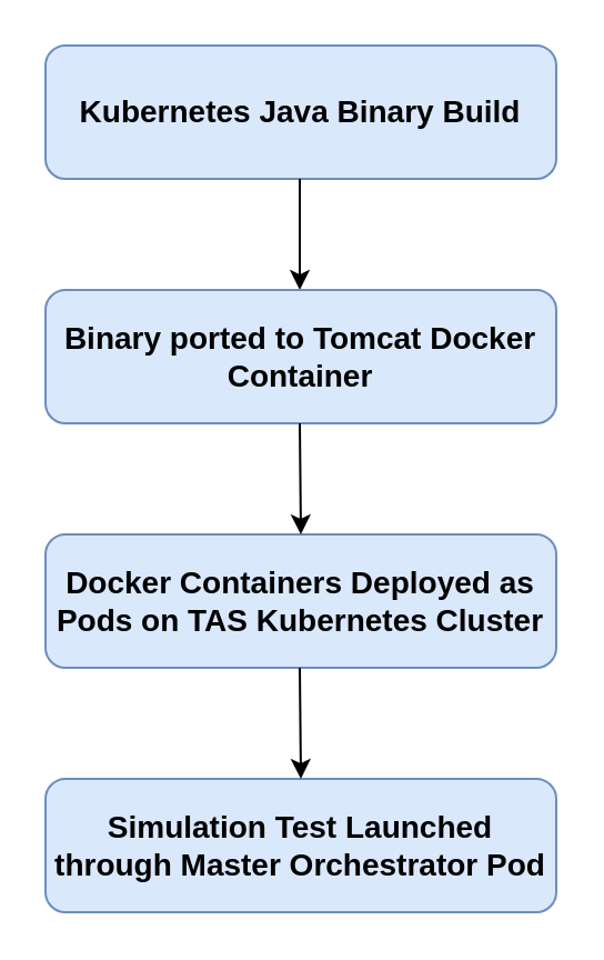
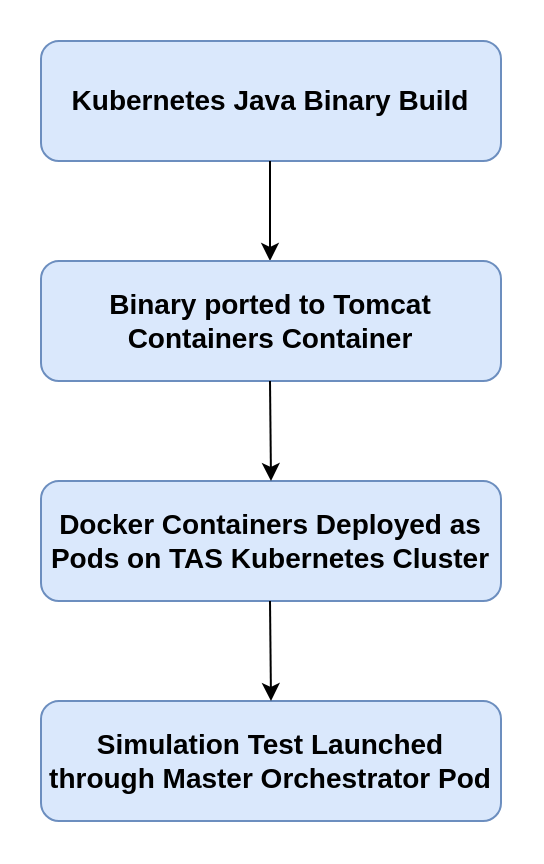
  <mxCell id="0" />
  <mxCell id="1" parent="0" />
  <mxCell id="2" value="&lt;font style=&quot;font-size: 14px;&quot;&gt;&lt;b&gt;Kubernetes Java Binary Build&lt;/b&gt;&lt;/font&gt;" style="rounded=1;whiteSpace=wrap;html=1;fillColor=#dae8fc;strokeColor=#6c8ebf;" vertex="1" parent="1"><mxGeometry x="20" y="20" width="230" height="60" as="geometry" /></mxCell>
  <mxCell id="3" value="" style="endArrow=classic;html=1;rounded=0;" edge="1" parent="1"><mxGeometry width="50" height="50" relative="1" as="geometry"><mxPoint x="134.5" y="80" as="sourcePoint" /><mxPoint x="134.5" y="130" as="targetPoint" /></mxGeometry></mxCell>
- <mxCell id="4" value="&lt;font style=&quot;font-size: 14px;&quot;&gt;&lt;b&gt;Binary ported to Tomcat Docker Container&lt;/b&gt;&lt;/font&gt;" style="rounded=1;whiteSpace=wrap;html=1;fillColor=#dae8fc;strokeColor=#6c8ebf;" vertex="1" parent="1"><mxGeometry x="20" y="130" width="230" height="60" as="geometry" /></mxCell>
+ <mxCell id="4" value="&lt;font style=&quot;font-size: 14px;&quot;&gt;&lt;b&gt;Binary ported to Tomcat Containers Container&lt;/b&gt;&lt;/font&gt;" style="rounded=1;whiteSpace=wrap;html=1;fillColor=#dae8fc;strokeColor=#6c8ebf;" vertex="1" parent="1"><mxGeometry x="20" y="130" width="230" height="60" as="geometry" /></mxCell>
  <mxCell id="5" value="&lt;font style=&quot;font-size: 14px;&quot;&gt;&lt;b&gt;Docker Containers Deployed as Pods on TAS Kubernetes Cluster&lt;/b&gt;&lt;/font&gt;" style="rounded=1;whiteSpace=wrap;html=1;fillColor=#dae8fc;strokeColor=#6c8ebf;" vertex="1" parent="1"><mxGeometry x="20" y="240" width="230" height="60" as="geometry" /></mxCell>
  <mxCell id="6" value="&lt;font style=&quot;font-size: 14px;&quot;&gt;&lt;b&gt;Simulation Test Launched through Master Orchestrator Pod&lt;/b&gt;&lt;/font&gt;" style="rounded=1;whiteSpace=wrap;html=1;fillColor=#dae8fc;strokeColor=#6c8ebf;" vertex="1" parent="1"><mxGeometry x="20" y="350" width="230" height="60" as="geometry" /></mxCell>
  <mxCell id="7" value="" style="endArrow=classic;html=1;rounded=0;exitX=0.5;exitY=1;exitDx=0;exitDy=0;" edge="1" parent="1"><mxGeometry width="50" height="50" relative="1" as="geometry"><mxPoint x="134.5" y="190" as="sourcePoint" /><mxPoint x="135" y="240" as="targetPoint" /></mxGeometry></mxCell>
  <mxCell id="8" value="" style="endArrow=classic;html=1;rounded=0;exitX=0.5;exitY=1;exitDx=0;exitDy=0;" edge="1" parent="1"><mxGeometry width="50" height="50" relative="1" as="geometry"><mxPoint x="134.5" y="300" as="sourcePoint" /><mxPoint x="135" y="350" as="targetPoint" /></mxGeometry></mxCell>
